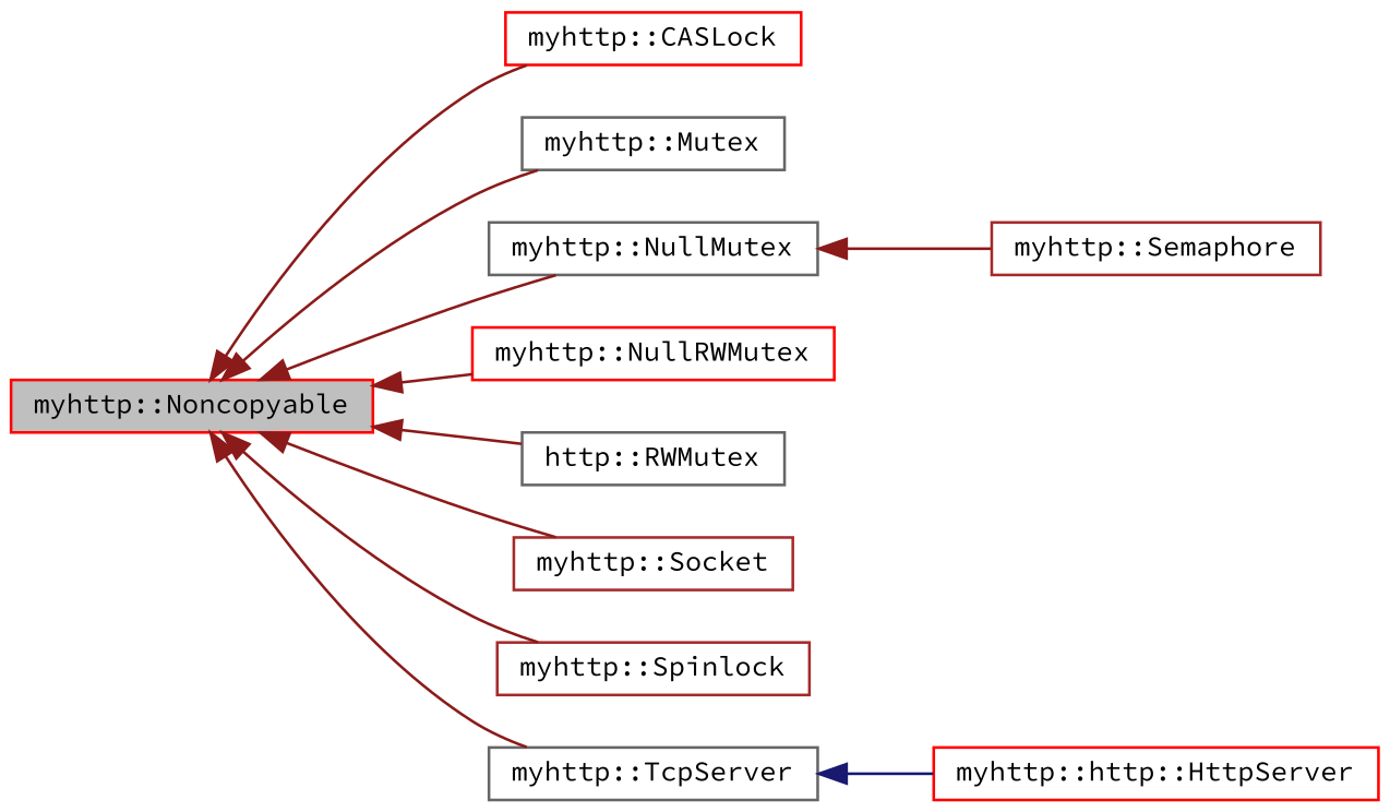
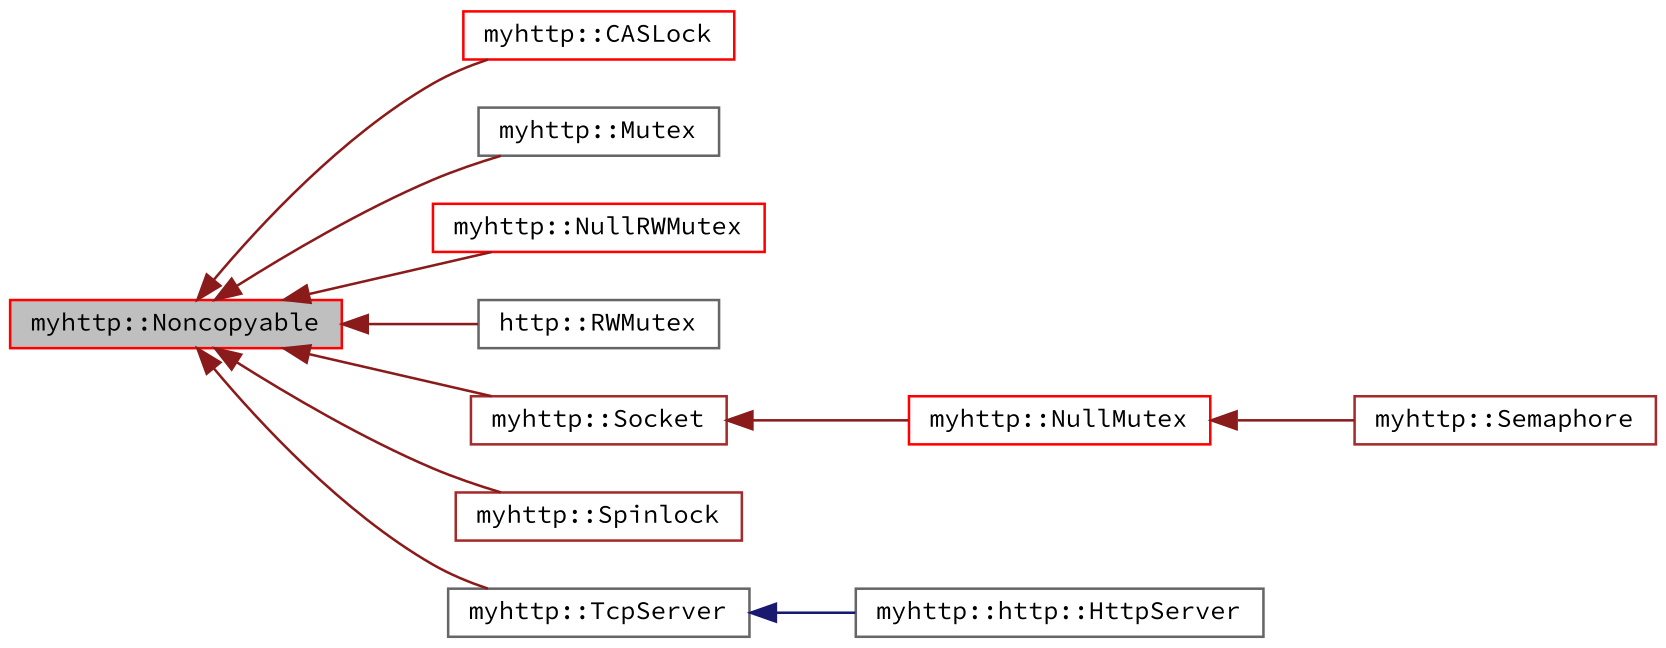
  digraph {
    fontname="Source Code Pro"
    rankdir=LR
    node [color=red fillcolor=white fontname="Source Code Pro" fontsize=10 shape=record style=filled]
    edge [color=firebrick4 dir=back fontname="Source Code Pro" fontsize=10 labelfontname=Helvetica labelfontsize=10 style=solid]
    n1 [fillcolor=grey75 fontcolor=black height=0.2 label="myhttp::Noncopyable" width=0.4]
    n2 [height=0.2 label="myhttp::CASLock" width=0.4]
    n3 [color=gray40 height=0.2 label="myhttp::Mutex" width=0.4]
-   n4 [color=gray40 height=0.2 label="myhttp::NullMutex" width=0.4]
+   n4 [height=0.2 label="myhttp::NullMutex" width=0.4]
    n5 [height=0.2 label="myhttp::NullRWMutex" width=0.4]
    n6 [color=gray40 height=0.2 label="http::RWMutex" width=0.4]
    n7 [color=brown height=0.2 label="myhttp::Socket" width=0.4]
    n8 [color=brown height=0.2 label="myhttp::Spinlock" width=0.4]
    n9 [color=gray40 height=0.2 label="myhttp::TcpServer" width=0.4]
    n10 [color=brown height=0.2 label="myhttp::Semaphore" width=0.4]
-   n11 [height=0.2 label="myhttp::http::HttpServer" width=0.4]
+   n11 [color=gray40 height=0.2 label="myhttp::http::HttpServer" width=0.4]
    n1 -> n2
    n1 -> n3
-   n1 -> n4
+   n7 -> n4
    n1 -> n5
    n1 -> n6
    n1 -> n7
    n1 -> n8
    n1 -> n9
    n4 -> n10
    n9 -> n11 [color=midnightblue]
  }
